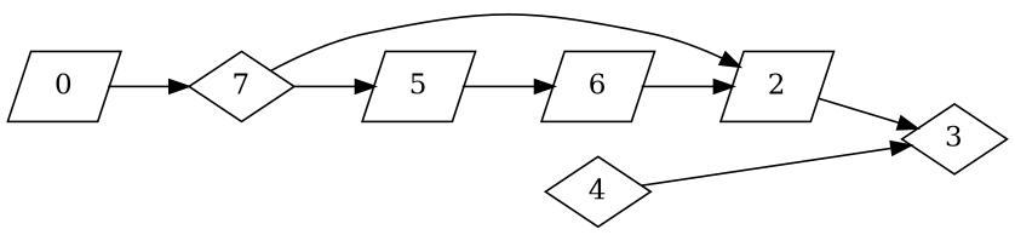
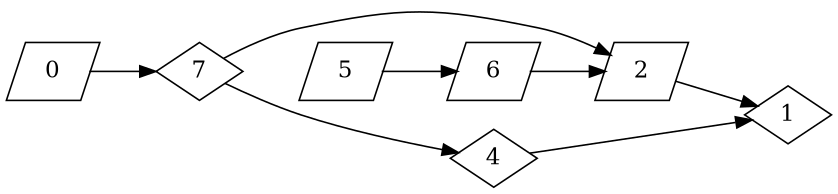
  digraph {
    rankdir=LR
    node [shape=parallelogram]
    n1 [label=0]
    n2 [label=7 shape=diamond]
    n3 [label=2]
    n4 [label=5]
-   n5 [label=3 shape=diamond]
+   n5 [label=1 shape=diamond]
    n6 [label=6]
    n7 [label=4 shape=diamond]
    n1 -> n2
    n2 -> n3
-   n2 -> n4
+   n2 -> n7
    n3 -> n5
    n4 -> n6
    n6 -> n3
    n7 -> n5
  }
